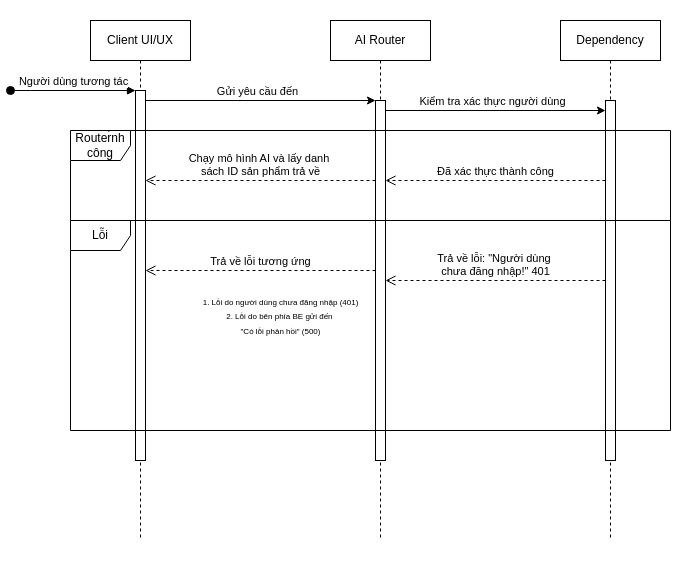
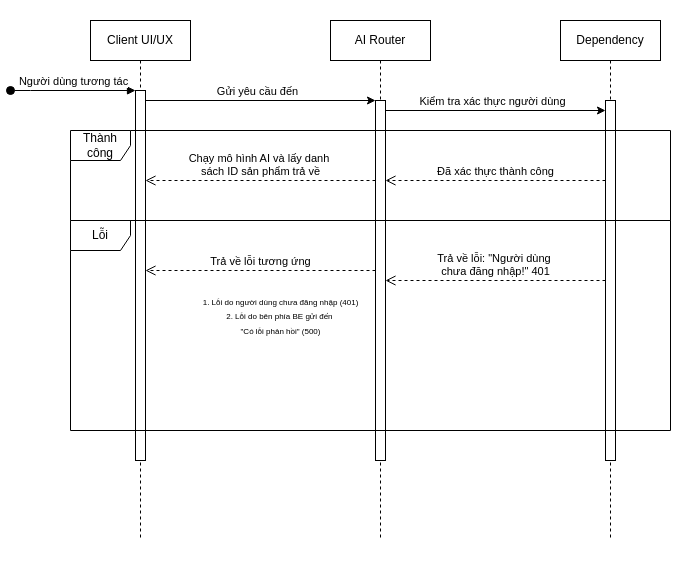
  <mxCell id="0" />
  <mxCell id="1" parent="0" />
  <mxCell id="2" value="Client UI/UX" style="shape=umlLifeline;perimeter=lifelinePerimeter;whiteSpace=wrap;html=1;container=0;dropTarget=0;collapsible=0;recursiveResize=0;outlineConnect=0;portConstraint=eastwest;newEdgeStyle={&quot;edgeStyle&quot;:&quot;elbowEdgeStyle&quot;,&quot;elbow&quot;:&quot;vertical&quot;,&quot;curved&quot;:0,&quot;rounded&quot;:0};" parent="1" vertex="1"><mxGeometry x="40" y="20" width="100" height="520" as="geometry" /></mxCell>
  <mxCell id="3" value="" style="html=1;points=[];perimeter=orthogonalPerimeter;outlineConnect=0;targetShapes=umlLifeline;portConstraint=eastwest;newEdgeStyle={&quot;edgeStyle&quot;:&quot;elbowEdgeStyle&quot;,&quot;elbow&quot;:&quot;vertical&quot;,&quot;curved&quot;:0,&quot;rounded&quot;:0};" parent="2" vertex="1"><mxGeometry x="45" y="70" width="10" height="370" as="geometry" /></mxCell>
  <mxCell id="4" value="Người dùng tương tác" style="html=1;verticalAlign=bottom;startArrow=oval;endArrow=block;startSize=8;edgeStyle=elbowEdgeStyle;elbow=vertical;curved=0;rounded=0;" parent="2" target="3" edge="1"><mxGeometry relative="1" as="geometry"><mxPoint x="-80" y="70" as="sourcePoint" /><Array as="points"><mxPoint x="-60" y="70" /></Array></mxGeometry></mxCell>
  <mxCell id="5" value="AI Router" style="shape=umlLifeline;perimeter=lifelinePerimeter;whiteSpace=wrap;html=1;container=0;dropTarget=0;collapsible=0;recursiveResize=0;outlineConnect=0;portConstraint=eastwest;newEdgeStyle={&quot;edgeStyle&quot;:&quot;elbowEdgeStyle&quot;,&quot;elbow&quot;:&quot;vertical&quot;,&quot;curved&quot;:0,&quot;rounded&quot;:0};" parent="1" vertex="1"><mxGeometry x="280" y="20" width="100" height="520" as="geometry" /></mxCell>
  <mxCell id="6" value="" style="html=1;points=[];perimeter=orthogonalPerimeter;outlineConnect=0;targetShapes=umlLifeline;portConstraint=eastwest;newEdgeStyle={&quot;edgeStyle&quot;:&quot;elbowEdgeStyle&quot;,&quot;elbow&quot;:&quot;vertical&quot;,&quot;curved&quot;:0,&quot;rounded&quot;:0};" parent="5" vertex="1"><mxGeometry x="45" y="80" width="10" height="360" as="geometry" /></mxCell>
  <mxCell id="7" value="Dependency" style="shape=umlLifeline;perimeter=lifelinePerimeter;whiteSpace=wrap;html=1;container=0;dropTarget=0;collapsible=0;recursiveResize=0;outlineConnect=0;portConstraint=eastwest;newEdgeStyle={&quot;edgeStyle&quot;:&quot;elbowEdgeStyle&quot;,&quot;elbow&quot;:&quot;vertical&quot;,&quot;curved&quot;:0,&quot;rounded&quot;:0};" parent="1" vertex="1"><mxGeometry x="510" y="20" width="100" height="520" as="geometry" /></mxCell>
  <mxCell id="8" value="" style="html=1;points=[];perimeter=orthogonalPerimeter;outlineConnect=0;targetShapes=umlLifeline;portConstraint=eastwest;newEdgeStyle={&quot;edgeStyle&quot;:&quot;elbowEdgeStyle&quot;,&quot;elbow&quot;:&quot;vertical&quot;,&quot;curved&quot;:0,&quot;rounded&quot;:0};" parent="7" vertex="1"><mxGeometry x="45" y="80" width="10" height="360" as="geometry" /></mxCell>
  <mxCell id="9" value="" style="endArrow=classic;html=1;rounded=0;" parent="1" source="3" edge="1"><mxGeometry width="50" height="50" relative="1" as="geometry"><mxPoint x="149.81" y="100" as="sourcePoint" /><mxPoint x="325" y="100" as="targetPoint" /></mxGeometry></mxCell>
  <mxCell id="10" value="Gửi yêu cầu đến" style="edgeLabel;html=1;align=center;verticalAlign=middle;resizable=0;points=[];" parent="9" vertex="1" connectable="0"><mxGeometry x="-0.039" relative="1" as="geometry"><mxPoint y="-10" as="offset" /></mxGeometry></mxCell>
  <mxCell id="11" value="" style="endArrow=classic;html=1;rounded=0;" parent="1" target="8" edge="1"><mxGeometry width="50" height="50" relative="1" as="geometry"><mxPoint x="335" y="110" as="sourcePoint" /><mxPoint x="505" y="110" as="targetPoint" /></mxGeometry></mxCell>
  <mxCell id="12" value="Kiểm tra xác thực người dùng" style="edgeLabel;html=1;align=center;verticalAlign=middle;resizable=0;points=[];" parent="11" vertex="1" connectable="0"><mxGeometry x="-0.039" relative="1" as="geometry"><mxPoint y="-10" as="offset" /></mxGeometry></mxCell>
- <mxCell id="13" value="Router̀nh công" style="shape=umlFrame;whiteSpace=wrap;html=1;pointerEvents=0;" parent="1" vertex="1"><mxGeometry x="20" y="130" width="600" height="90" as="geometry" /></mxCell>
+ <mxCell id="13" value="Thành công" style="shape=umlFrame;whiteSpace=wrap;html=1;pointerEvents=0;" parent="1" vertex="1"><mxGeometry x="20" y="130" width="600" height="90" as="geometry" /></mxCell>
  <mxCell id="14" value="Lỗi" style="shape=umlFrame;whiteSpace=wrap;html=1;pointerEvents=0;" parent="1" vertex="1"><mxGeometry x="20" y="220" width="600" height="210" as="geometry" /></mxCell>
  <mxCell id="15" value="Trả về lỗi tương ứng" style="html=1;verticalAlign=bottom;endArrow=open;dashed=1;endSize=8;curved=0;rounded=0;" parent="1" target="3" edge="1"><mxGeometry relative="1" as="geometry"><mxPoint x="325" y="270" as="sourcePoint" /><mxPoint x="155" y="270" as="targetPoint" /></mxGeometry></mxCell>
  <mxCell id="16" value="&lt;div&gt;&lt;font style=&quot;font-size: 8px;&quot;&gt;&lt;br&gt;&lt;/font&gt;&lt;/div&gt;&lt;div&gt;&lt;font style=&quot;font-size: 8px;&quot;&gt;1. Lỗi do người dùng chưa đăng nhập (401)&lt;/font&gt;&lt;/div&gt;&lt;div&gt;&lt;font style=&quot;font-size: 8px;&quot;&gt;2. Lỗi do bên phía BE gửi đến&amp;nbsp;&lt;/font&gt;&lt;/div&gt;&lt;div&gt;&lt;font style=&quot;font-size: 8px;&quot;&gt;&quot;Có lỗi phản hồi&quot; (500)&lt;/font&gt;&lt;/div&gt;&lt;div&gt;&lt;font style=&quot;font-size: 8px;&quot;&gt;&lt;br&gt;&lt;/font&gt;&lt;/div&gt;" style="text;html=1;align=center;verticalAlign=middle;resizable=0;points=[];autosize=1;strokeColor=none;fillColor=none;" parent="1" vertex="1"><mxGeometry x="140" y="270" width="180" height="90" as="geometry" /></mxCell>
  <mxCell id="17" value="&lt;font&gt;Trả về lỗi: &quot;Người dùng&amp;nbsp;&lt;/font&gt;&lt;div&gt;&lt;font&gt;chưa đăng nhập!&quot; 401&lt;/font&gt;&lt;/div&gt;" style="html=1;verticalAlign=bottom;endArrow=open;dashed=1;endSize=8;curved=0;rounded=0;" parent="1" source="8" target="6" edge="1"><mxGeometry relative="1" as="geometry"><mxPoint x="500" y="265" as="sourcePoint" /><mxPoint x="330" y="265" as="targetPoint" /></mxGeometry></mxCell>
  <mxCell id="18" value="&lt;font&gt;Chạy mô hình AI và lấy danh&amp;nbsp;&lt;/font&gt;&lt;div&gt;&lt;font&gt;sách ID sản phẩm trả về&lt;/font&gt;&lt;/div&gt;" style="html=1;verticalAlign=bottom;endArrow=open;dashed=1;endSize=8;curved=0;rounded=0;" parent="1" target="3" edge="1"><mxGeometry relative="1" as="geometry"><mxPoint x="325" y="180" as="sourcePoint" /><mxPoint x="155" y="180" as="targetPoint" /></mxGeometry></mxCell>
  <mxCell id="19" value="Đã xác thực thành công" style="html=1;verticalAlign=bottom;endArrow=open;dashed=1;endSize=8;curved=0;rounded=0;" parent="1" edge="1"><mxGeometry relative="1" as="geometry"><mxPoint x="555" y="180" as="sourcePoint" /><mxPoint x="335" y="180" as="targetPoint" /></mxGeometry></mxCell>
